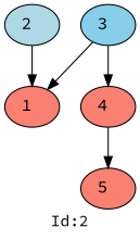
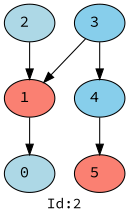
  digraph {
    fontname="Source Code Pro"
    label="Id:2"
    rankdir=TB
    node [fillcolor=skyblue fontname="Source Code Pro" fontsize=15 shape=oval style=filled]
    edge [fontname="Source Code Pro"]
    n1 [label="3 " width=0.5]
    n2 [fillcolor=salmon label="1 " width=0.5]
-   n3 [fillcolor=salmon label="4 " width=0.5]
+   n3 [label="4 " width=0.5]
+   n4 [fillcolor=lightblue label="0 " width=0.5]
    n5 [fillcolor=salmon label="5 " width=0.5]
    n6 [fillcolor=lightblue label="2 " width=0.5]
    n1 -> n2
    n1 -> n3
+   n2 -> n4
    n3 -> n5
    n6 -> n2
  }
